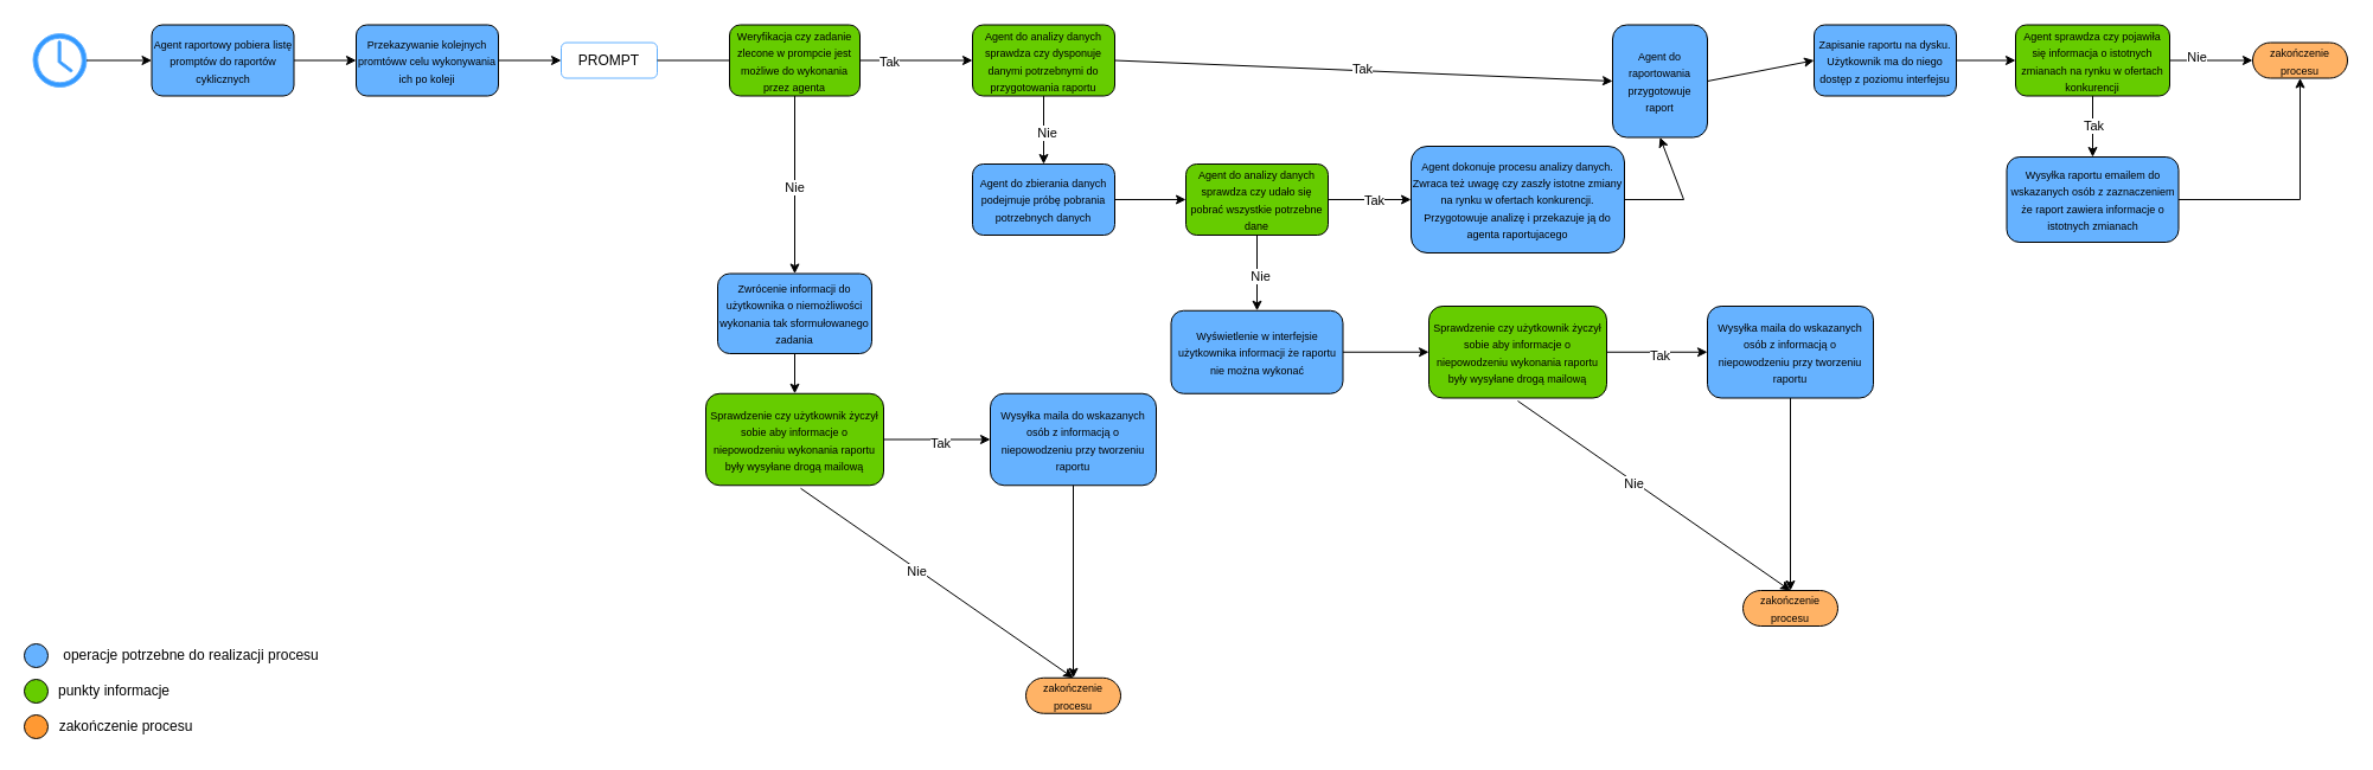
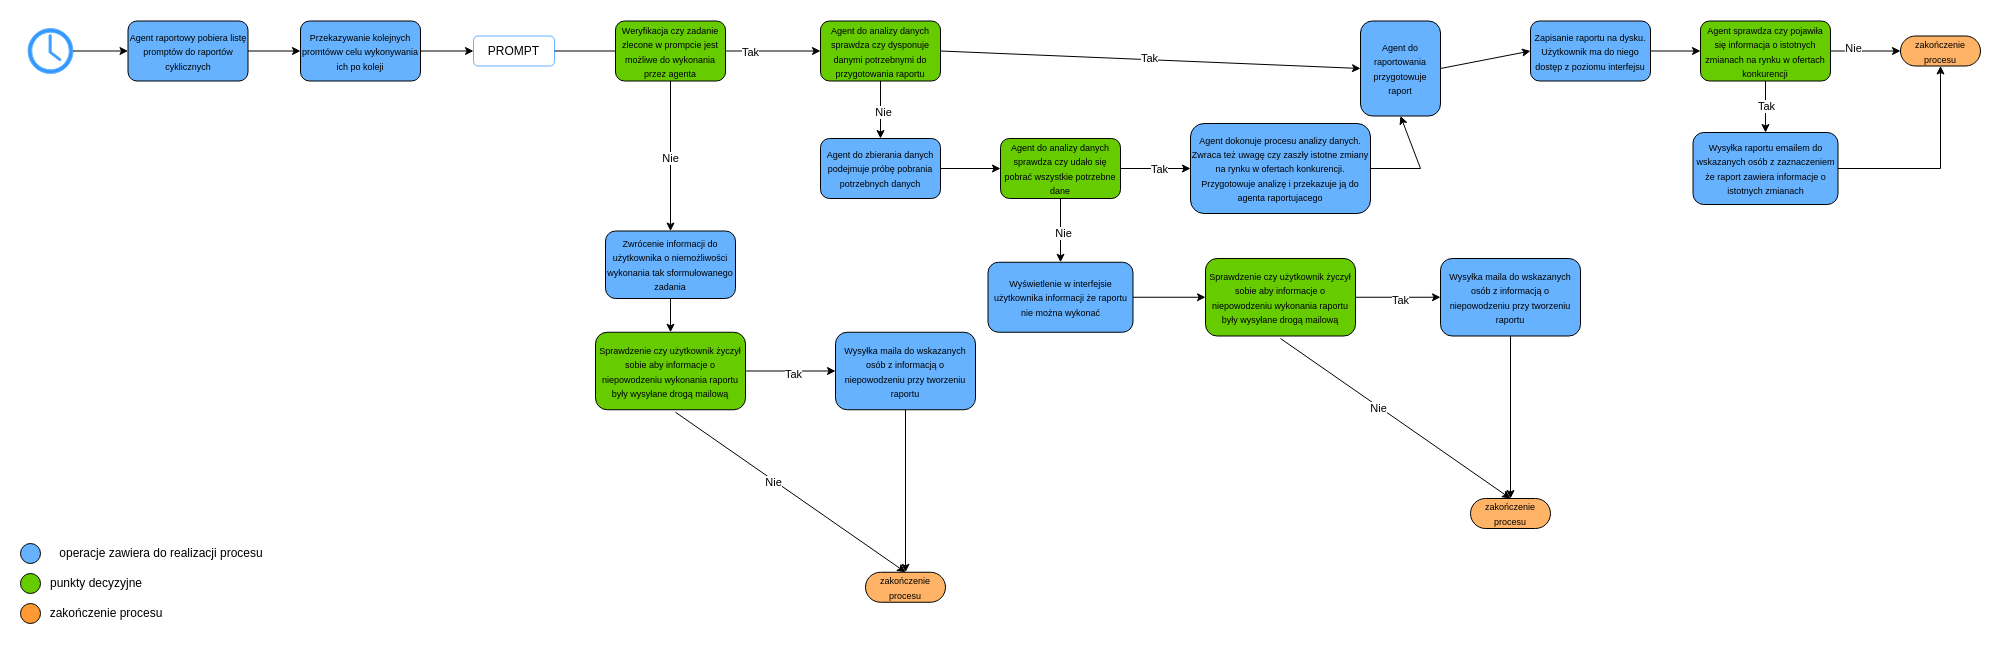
  <mxCell id="0" />
  <mxCell id="1" parent="0" />
  <mxCell id="2" value="" style="sketch=0;pointerEvents=1;shadow=0;dashed=0;html=1;strokeColor=#66B2FF;fillColor=#3399FF;labelPosition=center;verticalLabelPosition=bottom;verticalAlign=top;outlineConnect=0;align=center;shape=mxgraph.office.concepts.clock;" vertex="1" parent="1"><mxGeometry x="27.5" y="28" width="45" height="45" as="geometry" /></mxCell>
  <mxCell id="3" value="&lt;font style=&quot;font-size: 9px;&quot;&gt;Agent raportowy pobiera listę promptów do raportów cyklicznych&lt;/font&gt;" style="rounded=1;whiteSpace=wrap;html=1;fillColor=#66B2FF;" vertex="1" parent="1"><mxGeometry x="127.5" y="20.5" width="120" height="60" as="geometry" /></mxCell>
  <mxCell id="4" value="&lt;font style=&quot;font-size: 9px;&quot;&gt;Agent do analizy danych sprawdza czy dysponuje danymi potrzebnymi do przygotowania raportu&lt;/font&gt;" style="rounded=1;whiteSpace=wrap;html=1;fillColor=#66CC00;" vertex="1" parent="1"><mxGeometry x="820" y="20.5" width="120" height="60" as="geometry" /></mxCell>
  <mxCell id="5" value="&lt;font style=&quot;font-size: 9px;&quot;&gt;Przekazywanie kolejnych promtóww celu wykonywania ich po koleji&lt;/font&gt;" style="rounded=1;whiteSpace=wrap;html=1;fillColor=#66B2FF;" vertex="1" parent="1"><mxGeometry x="300" y="20.5" width="120" height="60" as="geometry" /></mxCell>
  <mxCell id="6" value="&lt;div align=&quot;center&quot;&gt;&lt;font style=&quot;font-size: 9px;&quot;&gt;Agent do zbierania danych podejmuje próbę pobrania potrzebnych danych&lt;/font&gt;&lt;/div&gt;" style="rounded=1;whiteSpace=wrap;html=1;fillColor=#66B2FF;" vertex="1" parent="1"><mxGeometry x="820" y="138" width="120" height="60" as="geometry" /></mxCell>
  <mxCell id="7" value="&lt;font style=&quot;font-size: 9px;&quot;&gt;Agent do analizy danych sprawdza czy udało się pobrać wszystkie potrzebne dane&lt;/font&gt;" style="rounded=1;whiteSpace=wrap;html=1;fillColor=#66CC00;" vertex="1" parent="1"><mxGeometry x="1000" y="138" width="120" height="60" as="geometry" /></mxCell>
  <mxCell id="8" value="&lt;font style=&quot;font-size: 9px;&quot;&gt;Wyświetlenie w interfejsie użytkownika informacji że raportu nie można wykonać&lt;br&gt;&lt;/font&gt;" style="rounded=1;whiteSpace=wrap;html=1;fillColor=#66B2FF;" vertex="1" parent="1"><mxGeometry x="987.5" y="261.75" width="145" height="70" as="geometry" /></mxCell>
  <mxCell id="9" value="&lt;font style=&quot;font-size: 9px;&quot;&gt;zakończenie procesu&lt;/font&gt;" style="html=1;dashed=0;whiteSpace=wrap;shape=mxgraph.dfd.start;fillColor=#FFB366;" vertex="1" parent="1"><mxGeometry x="1470" y="498" width="80" height="30" as="geometry" /></mxCell>
  <mxCell id="10" value="&lt;font style=&quot;font-size: 9px;&quot;&gt;Agent do raportowania przygotowuje raport&lt;br&gt;&lt;/font&gt;" style="rounded=1;whiteSpace=wrap;html=1;fillColor=#66B2FF;" vertex="1" parent="1"><mxGeometry x="1360" y="20.5" width="80" height="95" as="geometry" /></mxCell>
  <mxCell id="11" value="&lt;font style=&quot;font-size: 9px;&quot;&gt;Zapisanie raportu na dysku. Użytkownik ma do niego dostęp z poziomu interfejsu&lt;/font&gt;" style="rounded=1;whiteSpace=wrap;html=1;fillColor=#66B2FF;" vertex="1" parent="1"><mxGeometry x="1530" y="20.5" width="120" height="60" as="geometry" /></mxCell>
  <mxCell id="12" value="&lt;font style=&quot;font-size: 9px;&quot;&gt;Agent dokonuje procesu analizy danych. Zwraca też uwagę czy zaszły istotne zmiany na rynku w ofertach konkurencji. Przygotowuje analizę i przekazuje ją do agenta raportujacego&lt;br&gt;&lt;/font&gt;" style="rounded=1;whiteSpace=wrap;html=1;fillColor=#66B2FF;" vertex="1" parent="1"><mxGeometry x="1190" y="123" width="180" height="90" as="geometry" /></mxCell>
  <mxCell id="13" value="&lt;font style=&quot;font-size: 9px;&quot;&gt;Agent sprawdza czy pojawiła się informacja o istotnych zmianach na rynku w ofertach konkurencji&lt;/font&gt;" style="rounded=1;whiteSpace=wrap;html=1;fillColor=#66CC00;" vertex="1" parent="1"><mxGeometry x="1700" y="20.5" width="130" height="60" as="geometry" /></mxCell>
  <mxCell id="14" value="&lt;font style=&quot;font-size: 9px;&quot;&gt;Wysyłka raportu emailem do wskazanych osób z zaznaczeniem że raport zawiera informacje o istotnych zmianach &lt;/font&gt;" style="rounded=1;whiteSpace=wrap;html=1;fillColor=#66B2FF;" vertex="1" parent="1"><mxGeometry x="1692.5" y="132" width="145" height="72" as="geometry" /></mxCell>
  <mxCell id="15" value="&lt;font style=&quot;font-size: 9px;&quot;&gt;zakończenie procesu&lt;/font&gt;" style="html=1;dashed=0;whiteSpace=wrap;shape=mxgraph.dfd.start;fillColor=#FFB366;" vertex="1" parent="1"><mxGeometry x="1900" y="35.5" width="80" height="30" as="geometry" /></mxCell>
  <mxCell id="16" value="PROMPT" style="whiteSpace=wrap;html=1;strokeColor=#66B2FF;rounded=1;" vertex="1" parent="1"><mxGeometry x="473" y="35.5" width="81" height="30" as="geometry" /></mxCell>
  <mxCell id="17" value="" style="endArrow=classic;html=1;rounded=0;entryX=0;entryY=0.5;entryDx=0;entryDy=0;" edge="1" parent="1" source="2" target="3"><mxGeometry width="50" height="50" relative="1" as="geometry"><mxPoint x="450" y="148" as="sourcePoint" /><mxPoint x="500" y="98" as="targetPoint" /></mxGeometry></mxCell>
  <mxCell id="18" value="" style="endArrow=classic;html=1;rounded=0;exitX=1;exitY=0.5;exitDx=0;exitDy=0;entryX=0;entryY=0.5;entryDx=0;entryDy=0;" edge="1" parent="1" source="3" target="5"><mxGeometry width="50" height="50" relative="1" as="geometry"><mxPoint x="450" y="148" as="sourcePoint" /><mxPoint x="500" y="98" as="targetPoint" /></mxGeometry></mxCell>
  <mxCell id="19" value="" style="endArrow=classic;html=1;rounded=0;exitX=1;exitY=0.5;exitDx=0;exitDy=0;entryX=0;entryY=0.5;entryDx=0;entryDy=0;" edge="1" parent="1" source="5" target="16"><mxGeometry width="50" height="50" relative="1" as="geometry"><mxPoint x="450" y="148" as="sourcePoint" /><mxPoint x="500" y="98" as="targetPoint" /></mxGeometry></mxCell>
  <mxCell id="20" value="" style="endArrow=classic;html=1;rounded=0;exitX=1;exitY=0.5;exitDx=0;exitDy=0;entryX=0;entryY=0.5;entryDx=0;entryDy=0;" edge="1" parent="1" source="16" target="4"><mxGeometry width="50" height="50" relative="1" as="geometry"><mxPoint x="680" y="148" as="sourcePoint" /><mxPoint x="730" y="98" as="targetPoint" /></mxGeometry></mxCell>
  <mxCell id="21" value="" style="endArrow=classic;html=1;rounded=0;exitX=0.5;exitY=1;exitDx=0;exitDy=0;entryX=0.5;entryY=0;entryDx=0;entryDy=0;" edge="1" parent="1" source="4" target="6"><mxGeometry width="50" height="50" relative="1" as="geometry"><mxPoint x="680" y="148" as="sourcePoint" /><mxPoint x="730" y="98" as="targetPoint" /></mxGeometry></mxCell>
  <mxCell id="22" value="Nie" style="edgeLabel;html=1;align=center;verticalAlign=middle;resizable=0;points=[];" vertex="1" connectable="0" parent="21"><mxGeometry x="0.072" y="2" relative="1" as="geometry"><mxPoint as="offset" /></mxGeometry></mxCell>
  <mxCell id="23" value="" style="endArrow=classic;html=1;rounded=0;exitX=1;exitY=0.5;exitDx=0;exitDy=0;entryX=0;entryY=0.5;entryDx=0;entryDy=0;" edge="1" parent="1" source="6" target="7"><mxGeometry width="50" height="50" relative="1" as="geometry"><mxPoint x="680" y="148" as="sourcePoint" /><mxPoint x="730" y="98" as="targetPoint" /></mxGeometry></mxCell>
  <mxCell id="24" value="" style="endArrow=classic;html=1;rounded=0;exitX=0.5;exitY=1;exitDx=0;exitDy=0;entryX=0.5;entryY=0;entryDx=0;entryDy=0;" edge="1" parent="1" source="7" target="8"><mxGeometry width="50" height="50" relative="1" as="geometry"><mxPoint x="680" y="148" as="sourcePoint" /><mxPoint x="730" y="98" as="targetPoint" /></mxGeometry></mxCell>
  <mxCell id="25" value="Nie" style="edgeLabel;html=1;align=center;verticalAlign=middle;resizable=0;points=[];" vertex="1" connectable="0" parent="24"><mxGeometry x="0.056" y="2" relative="1" as="geometry"><mxPoint as="offset" /></mxGeometry></mxCell>
  <mxCell id="26" value="" style="endArrow=classic;html=1;rounded=0;entryX=0.5;entryY=0.5;entryDx=0;entryDy=-15;entryPerimeter=0;" edge="1" parent="1" target="9"><mxGeometry width="50" height="50" relative="1" as="geometry"><mxPoint x="1280" y="338" as="sourcePoint" /><mxPoint x="730" y="98" as="targetPoint" /></mxGeometry></mxCell>
  <mxCell id="27" value="Nie" style="edgeLabel;html=1;align=center;verticalAlign=middle;resizable=0;points=[];" vertex="1" connectable="0" parent="26"><mxGeometry x="-0.143" y="-1" relative="1" as="geometry"><mxPoint as="offset" /></mxGeometry></mxCell>
  <mxCell id="28" value="" style="endArrow=classic;html=1;rounded=0;exitX=1;exitY=0.5;exitDx=0;exitDy=0;entryX=0;entryY=0.5;entryDx=0;entryDy=0;" edge="1" parent="1" source="4" target="10"><mxGeometry width="50" height="50" relative="1" as="geometry"><mxPoint x="680" y="148" as="sourcePoint" /><mxPoint x="730" y="98" as="targetPoint" /></mxGeometry></mxCell>
  <mxCell id="29" value="Tak" style="edgeLabel;html=1;align=center;verticalAlign=middle;resizable=0;points=[];" vertex="1" connectable="0" parent="28"><mxGeometry x="-0.004" y="2" relative="1" as="geometry"><mxPoint as="offset" /></mxGeometry></mxCell>
  <mxCell id="30" value="" style="endArrow=classic;html=1;rounded=0;exitX=1;exitY=0.5;exitDx=0;exitDy=0;entryX=0;entryY=0.5;entryDx=0;entryDy=0;" edge="1" parent="1" source="7" target="12"><mxGeometry width="50" height="50" relative="1" as="geometry"><mxPoint x="1090" y="148" as="sourcePoint" /><mxPoint x="1140" y="98" as="targetPoint" /></mxGeometry></mxCell>
  <mxCell id="31" value="Tak" style="edgeLabel;html=1;align=center;verticalAlign=middle;resizable=0;points=[];" vertex="1" connectable="0" parent="30"><mxGeometry x="0.095" relative="1" as="geometry"><mxPoint as="offset" /></mxGeometry></mxCell>
  <mxCell id="32" value="" style="endArrow=classic;html=1;rounded=0;exitX=1;exitY=0.5;exitDx=0;exitDy=0;entryX=0;entryY=0.5;entryDx=0;entryDy=0;" edge="1" parent="1" source="10" target="11"><mxGeometry width="50" height="50" relative="1" as="geometry"><mxPoint x="1090" y="148" as="sourcePoint" /><mxPoint x="1140" y="98" as="targetPoint" /></mxGeometry></mxCell>
  <mxCell id="33" value="" style="endArrow=classic;html=1;rounded=0;exitX=1;exitY=0.5;exitDx=0;exitDy=0;entryX=0;entryY=0.5;entryDx=0;entryDy=0;" edge="1" parent="1" source="11" target="13"><mxGeometry width="50" height="50" relative="1" as="geometry"><mxPoint x="1090" y="148" as="sourcePoint" /><mxPoint x="1140" y="98" as="targetPoint" /></mxGeometry></mxCell>
  <mxCell id="34" value="" style="endArrow=classic;html=1;rounded=0;exitX=0.5;exitY=1;exitDx=0;exitDy=0;" edge="1" parent="1" source="13" target="14"><mxGeometry width="50" height="50" relative="1" as="geometry"><mxPoint x="1090" y="148" as="sourcePoint" /><mxPoint x="1140" y="98" as="targetPoint" /></mxGeometry></mxCell>
  <mxCell id="35" value="Tak" style="edgeLabel;html=1;align=center;verticalAlign=middle;resizable=0;points=[];" vertex="1" connectable="0" parent="34"><mxGeometry x="-0.029" relative="1" as="geometry"><mxPoint as="offset" /></mxGeometry></mxCell>
  <mxCell id="36" value="" style="endArrow=classic;html=1;rounded=0;exitX=1;exitY=0.5;exitDx=0;exitDy=0;entryX=0;entryY=0.5;entryDx=0;entryDy=0;entryPerimeter=0;" edge="1" parent="1" source="13" target="15"><mxGeometry width="50" height="50" relative="1" as="geometry"><mxPoint x="1090" y="148" as="sourcePoint" /><mxPoint x="1140" y="98" as="targetPoint" /></mxGeometry></mxCell>
  <mxCell id="37" value="Nie" style="edgeLabel;html=1;align=center;verticalAlign=middle;resizable=0;points=[];" vertex="1" connectable="0" parent="36"><mxGeometry x="-0.361" y="3" relative="1" as="geometry"><mxPoint as="offset" /></mxGeometry></mxCell>
  <mxCell id="38" value="" style="endArrow=classic;html=1;rounded=0;exitX=1;exitY=0.5;exitDx=0;exitDy=0;entryX=0.5;entryY=0.5;entryDx=0;entryDy=15;entryPerimeter=0;" edge="1" parent="1" source="14" target="15"><mxGeometry width="50" height="50" relative="1" as="geometry"><mxPoint x="1090" y="148" as="sourcePoint" /><mxPoint x="1140" y="98" as="targetPoint" /><Array as="points"><mxPoint x="1940" y="168" /></Array></mxGeometry></mxCell>
  <mxCell id="39" value="&lt;font style=&quot;font-size: 9px;&quot;&gt;Sprawdzenie czy użytkownik życzył sobie aby informacje o niepowodzeniu wykonania raportu były wysyłane drogą mailową&lt;/font&gt;" style="rounded=1;whiteSpace=wrap;html=1;fillColor=#66CC00;" vertex="1" parent="1"><mxGeometry x="1205" y="258" width="150" height="77.5" as="geometry" /></mxCell>
  <mxCell id="40" value="" style="endArrow=classic;html=1;rounded=0;exitX=1;exitY=0.5;exitDx=0;exitDy=0;entryX=0;entryY=0.5;entryDx=0;entryDy=0;" edge="1" parent="1" source="8" target="39"><mxGeometry width="50" height="50" relative="1" as="geometry"><mxPoint x="1090" y="148" as="sourcePoint" /><mxPoint x="1140" y="98" as="targetPoint" /></mxGeometry></mxCell>
  <mxCell id="41" value="&lt;font style=&quot;font-size: 9px;&quot;&gt;Wysyłka maila do wskazanych osób z informacją o niepowodzeniu przy tworzeniu raportu&lt;/font&gt;" style="rounded=1;whiteSpace=wrap;html=1;fillColor=#66B2FF;" vertex="1" parent="1"><mxGeometry x="1440" y="258" width="140" height="77.5" as="geometry" /></mxCell>
  <mxCell id="42" value="" style="endArrow=classic;html=1;rounded=0;exitX=1;exitY=0.5;exitDx=0;exitDy=0;entryX=0;entryY=0.5;entryDx=0;entryDy=0;" edge="1" parent="1" source="39" target="41"><mxGeometry width="50" height="50" relative="1" as="geometry"><mxPoint x="1090" y="148" as="sourcePoint" /><mxPoint x="1140" y="98" as="targetPoint" /></mxGeometry></mxCell>
  <mxCell id="43" value="Tak" style="edgeLabel;html=1;align=center;verticalAlign=middle;resizable=0;points=[];" vertex="1" connectable="0" parent="42"><mxGeometry x="0.039" y="-3" relative="1" as="geometry"><mxPoint as="offset" /></mxGeometry></mxCell>
  <mxCell id="44" value="" style="endArrow=classic;html=1;rounded=0;exitX=0.5;exitY=1;exitDx=0;exitDy=0;" edge="1" parent="1" source="41" target="9"><mxGeometry width="50" height="50" relative="1" as="geometry"><mxPoint x="1090" y="148" as="sourcePoint" /><mxPoint x="1140" y="98" as="targetPoint" /></mxGeometry></mxCell>
  <mxCell id="45" value="" style="ellipse;whiteSpace=wrap;html=1;aspect=fixed;fillColor=#66B2FF;" vertex="1" parent="1"><mxGeometry x="20" y="543" width="20" height="20" as="geometry" /></mxCell>
  <mxCell id="46" value="" style="ellipse;whiteSpace=wrap;html=1;aspect=fixed;fillColor=#66CC00;" vertex="1" parent="1"><mxGeometry x="20" y="573" width="20" height="20" as="geometry" /></mxCell>
  <mxCell id="47" value="" style="ellipse;whiteSpace=wrap;html=1;aspect=fixed;fillColor=#FF9933;" vertex="1" parent="1"><mxGeometry x="20" y="603" width="20" height="20" as="geometry" /></mxCell>
- <mxCell id="48" value="operacje potrzebne do realizacji procesu" style="text;html=1;align=center;verticalAlign=middle;whiteSpace=wrap;rounded=0;" vertex="1" parent="1"><mxGeometry x="26" y="538" width="270" height="30" as="geometry" /></mxCell>
- <mxCell id="49" value="punkty informacje" style="text;html=1;align=center;verticalAlign=middle;whiteSpace=wrap;rounded=0;" vertex="1" parent="1"><mxGeometry x="26" y="568" width="140" height="30" as="geometry" /></mxCell>
+ <mxCell id="48" value="operacje zawiera do realizacji procesu" style="text;html=1;align=center;verticalAlign=middle;whiteSpace=wrap;rounded=0;" vertex="1" parent="1"><mxGeometry x="26" y="538" width="270" height="30" as="geometry" /></mxCell>
+ <mxCell id="49" value="punkty decyzyjne" style="text;html=1;align=center;verticalAlign=middle;whiteSpace=wrap;rounded=0;" vertex="1" parent="1"><mxGeometry x="26" y="568" width="140" height="30" as="geometry" /></mxCell>
  <mxCell id="50" value="zakończenie procesu" style="text;html=1;align=center;verticalAlign=middle;whiteSpace=wrap;rounded=0;" vertex="1" parent="1"><mxGeometry x="26" y="598" width="160" height="30" as="geometry" /></mxCell>
  <mxCell id="51" value="&lt;font style=&quot;font-size: 9px;&quot;&gt;Weryfikacja czy zadanie zlecone w prompcie jest możliwe do wykonania przez agenta&lt;/font&gt;" style="rounded=1;whiteSpace=wrap;html=1;fillColor=#66CC00;" vertex="1" parent="1"><mxGeometry x="615" y="20.5" width="110" height="60" as="geometry" /></mxCell>
  <mxCell id="52" value="" style="endArrow=classic;html=1;rounded=0;entryX=0.5;entryY=0;entryDx=0;entryDy=0;exitX=0.5;exitY=1;exitDx=0;exitDy=0;" edge="1" parent="1" source="51" target="54"><mxGeometry width="50" height="50" relative="1" as="geometry"><mxPoint x="694.92" y="74" as="sourcePoint" /><mxPoint x="694.92" y="116" as="targetPoint" /></mxGeometry></mxCell>
  <mxCell id="53" value="Nie" style="edgeLabel;html=1;align=center;verticalAlign=middle;resizable=0;points=[];" vertex="1" connectable="0" parent="52"><mxGeometry x="0.032" y="-1" relative="1" as="geometry"><mxPoint as="offset" /></mxGeometry></mxCell>
  <mxCell id="54" value="&lt;font style=&quot;font-size: 9px;&quot;&gt;Zwrócenie informacji do użytkownika o niemożliwości wykonania tak sformułowanego zadania&lt;/font&gt;" style="rounded=1;whiteSpace=wrap;html=1;fillColor=#66B2FF;" vertex="1" parent="1"><mxGeometry x="605" y="230.5" width="130" height="67.5" as="geometry" /></mxCell>
  <mxCell id="55" value="Tak" style="edgeLabel;html=1;align=center;verticalAlign=middle;resizable=0;points=[];" vertex="1" connectable="0" parent="1"><mxGeometry x="749.182" y="51.017" as="geometry" /></mxCell>
  <mxCell id="56" value="" style="endArrow=classic;html=1;rounded=0;exitX=0.5;exitY=1;exitDx=0;exitDy=0;entryX=0.5;entryY=0;entryDx=0;entryDy=0;" edge="1" parent="1" source="54" target="61"><mxGeometry width="50" height="50" relative="1" as="geometry"><mxPoint x="765" y="10.5" as="sourcePoint" /><mxPoint x="670" y="330.5" as="targetPoint" /></mxGeometry></mxCell>
  <mxCell id="57" value="" style="endArrow=classic;html=1;rounded=0;exitX=1;exitY=0.5;exitDx=0;exitDy=0;entryX=0.5;entryY=1;entryDx=0;entryDy=0;" edge="1" parent="1" source="12" target="10"><mxGeometry width="50" height="50" relative="1" as="geometry"><mxPoint x="1040" y="198" as="sourcePoint" /><mxPoint x="1090" y="148" as="targetPoint" /><Array as="points"><mxPoint x="1420" y="168" /></Array></mxGeometry></mxCell>
  <mxCell id="58" value="&lt;font style=&quot;font-size: 9px;&quot;&gt;zakończenie procesu&lt;/font&gt;" style="html=1;dashed=0;whiteSpace=wrap;shape=mxgraph.dfd.start;fillColor=#FFB366;" vertex="1" parent="1"><mxGeometry x="865" y="571.75" width="80" height="30" as="geometry" /></mxCell>
  <mxCell id="59" value="" style="endArrow=classic;html=1;rounded=0;entryX=0.5;entryY=0.5;entryDx=0;entryDy=-15;entryPerimeter=0;" edge="1" parent="1" target="58"><mxGeometry width="50" height="50" relative="1" as="geometry"><mxPoint x="675" y="411.75" as="sourcePoint" /><mxPoint x="125" y="171.75" as="targetPoint" /></mxGeometry></mxCell>
  <mxCell id="60" value="Nie" style="edgeLabel;html=1;align=center;verticalAlign=middle;resizable=0;points=[];" vertex="1" connectable="0" parent="59"><mxGeometry x="-0.143" y="-1" relative="1" as="geometry"><mxPoint as="offset" /></mxGeometry></mxCell>
  <mxCell id="61" value="&lt;font style=&quot;font-size: 9px;&quot;&gt;Sprawdzenie czy użytkownik życzył sobie aby informacje o niepowodzeniu wykonania raportu były wysyłane drogą mailową&lt;/font&gt;" style="rounded=1;whiteSpace=wrap;html=1;fillColor=#66CC00;" vertex="1" parent="1"><mxGeometry x="595" y="331.75" width="150" height="77.5" as="geometry" /></mxCell>
  <mxCell id="62" value="&lt;font style=&quot;font-size: 9px;&quot;&gt;Wysyłka maila do wskazanych osób z informacją o niepowodzeniu przy tworzeniu raportu&lt;/font&gt;" style="rounded=1;whiteSpace=wrap;html=1;fillColor=#66B2FF;" vertex="1" parent="1"><mxGeometry x="835" y="331.75" width="140" height="77.5" as="geometry" /></mxCell>
  <mxCell id="63" value="" style="endArrow=classic;html=1;rounded=0;exitX=0.5;exitY=1;exitDx=0;exitDy=0;" edge="1" parent="1" source="62" target="58"><mxGeometry width="50" height="50" relative="1" as="geometry"><mxPoint x="485" y="221.75" as="sourcePoint" /><mxPoint x="535" y="171.75" as="targetPoint" /></mxGeometry></mxCell>
  <mxCell id="64" value="" style="endArrow=classic;html=1;rounded=0;exitX=1;exitY=0.5;exitDx=0;exitDy=0;entryX=0;entryY=0.5;entryDx=0;entryDy=0;" edge="1" parent="1" source="61" target="62"><mxGeometry width="50" height="50" relative="1" as="geometry"><mxPoint x="745" y="370.16" as="sourcePoint" /><mxPoint x="830" y="370.16" as="targetPoint" /></mxGeometry></mxCell>
  <mxCell id="65" value="Tak" style="edgeLabel;html=1;align=center;verticalAlign=middle;resizable=0;points=[];" vertex="1" connectable="0" parent="64"><mxGeometry x="0.039" y="-3" relative="1" as="geometry"><mxPoint as="offset" /></mxGeometry></mxCell>
